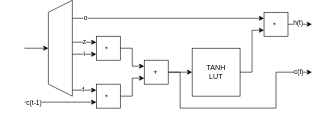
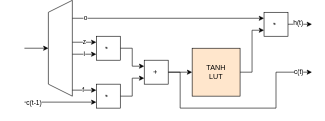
  <mxCell id="0" />
  <mxCell id="1" parent="0" />
  <mxCell id="2" value="" style="shape=trapezoid;perimeter=trapezoidPerimeter;whiteSpace=wrap;html=1;fixedSize=1;rotation=-90;" vertex="1" parent="1"><mxGeometry x="20" y="60" width="160" height="40" as="geometry" /></mxCell>
  <mxCell id="3" value="" style="endArrow=classic;html=1;rounded=0;" edge="1" parent="1" target="2"><mxGeometry width="50" height="50" relative="1" as="geometry"><mxPoint x="40" y="80" as="sourcePoint" /><mxPoint x="140" y="-50" as="targetPoint" /></mxGeometry></mxCell>
  <mxCell id="4" style="edgeStyle=orthogonalEdgeStyle;rounded=0;orthogonalLoop=1;jettySize=auto;html=1;entryX=0.25;entryY=0;entryDx=0;entryDy=0;" edge="1" parent="1" source="5" target="17"><mxGeometry relative="1" as="geometry" /></mxCell>
  <mxCell id="5" value="*" style="whiteSpace=wrap;html=1;aspect=fixed;rotation=-90;" vertex="1" parent="1"><mxGeometry x="160" y="140" width="40" height="40" as="geometry" /></mxCell>
  <mxCell id="6" value="" style="endArrow=classic;html=1;rounded=0;entryX=0.75;entryY=0;entryDx=0;entryDy=0;" edge="1" parent="1" target="5"><mxGeometry width="50" height="50" relative="1" as="geometry"><mxPoint x="120" y="150" as="sourcePoint" /><mxPoint x="140" y="-50" as="targetPoint" /></mxGeometry></mxCell>
  <mxCell id="7" value="f" style="edgeLabel;html=1;align=center;verticalAlign=middle;resizable=0;points=[];" vertex="1" connectable="0" parent="6"><mxGeometry x="-0.136" y="1" relative="1" as="geometry"><mxPoint as="offset" /></mxGeometry></mxCell>
  <mxCell id="8" style="edgeStyle=orthogonalEdgeStyle;rounded=0;orthogonalLoop=1;jettySize=auto;html=1;entryX=0.75;entryY=0;entryDx=0;entryDy=0;" edge="1" parent="1" source="9" target="17"><mxGeometry relative="1" as="geometry" /></mxCell>
  <mxCell id="9" value="*" style="whiteSpace=wrap;html=1;aspect=fixed;rotation=-90;" vertex="1" parent="1"><mxGeometry x="160" y="60" width="40" height="40" as="geometry" /></mxCell>
  <mxCell id="10" value="" style="endArrow=classic;html=1;rounded=0;entryX=0.75;entryY=0;entryDx=0;entryDy=0;" edge="1" parent="1"><mxGeometry width="50" height="50" relative="1" as="geometry"><mxPoint x="120" y="90" as="sourcePoint" /><mxPoint x="160" y="90" as="targetPoint" /></mxGeometry></mxCell>
  <mxCell id="11" value="i" style="edgeLabel;html=1;align=center;verticalAlign=middle;resizable=0;points=[];" vertex="1" connectable="0" parent="10"><mxGeometry x="0.007" relative="1" as="geometry"><mxPoint x="-1" y="-1" as="offset" /></mxGeometry></mxCell>
  <mxCell id="12" value="" style="endArrow=classic;html=1;rounded=0;entryX=0.75;entryY=0;entryDx=0;entryDy=0;" edge="1" parent="1"><mxGeometry width="50" height="50" relative="1" as="geometry"><mxPoint x="120" y="70" as="sourcePoint" /><mxPoint x="160" y="70" as="targetPoint" /></mxGeometry></mxCell>
  <mxCell id="13" value="z" style="edgeLabel;html=1;align=center;verticalAlign=middle;resizable=0;points=[];" vertex="1" connectable="0" parent="12"><mxGeometry x="0.093" relative="1" as="geometry"><mxPoint x="-3" y="-2" as="offset" /></mxGeometry></mxCell>
  <mxCell id="14" style="edgeStyle=orthogonalEdgeStyle;rounded=0;orthogonalLoop=1;jettySize=auto;html=1;entryX=0;entryY=0.5;entryDx=0;entryDy=0;" edge="1" parent="1" source="17" target="19"><mxGeometry relative="1" as="geometry" /></mxCell>
  <mxCell id="15" style="edgeStyle=orthogonalEdgeStyle;rounded=0;orthogonalLoop=1;jettySize=auto;html=1;" edge="1" parent="1" source="17"><mxGeometry relative="1" as="geometry"><mxPoint x="520" y="120" as="targetPoint" /><Array as="points"><mxPoint x="300" y="120" /><mxPoint x="300" y="180" /><mxPoint x="460" y="180" /><mxPoint x="460" y="120" /></Array></mxGeometry></mxCell>
  <mxCell id="16" value="c(t)" style="edgeLabel;html=1;align=center;verticalAlign=middle;resizable=0;points=[];" vertex="1" connectable="0" parent="15"><mxGeometry x="0.855" y="-2" relative="1" as="geometry"><mxPoint x="3" y="-4" as="offset" /></mxGeometry></mxCell>
  <mxCell id="17" value="+" style="whiteSpace=wrap;html=1;aspect=fixed;rotation=-90;" vertex="1" parent="1"><mxGeometry x="240" y="100" width="40" height="40" as="geometry" /></mxCell>
  <mxCell id="18" style="edgeStyle=orthogonalEdgeStyle;rounded=0;orthogonalLoop=1;jettySize=auto;html=1;entryX=0.25;entryY=0;entryDx=0;entryDy=0;" edge="1" parent="1" source="19" target="22"><mxGeometry relative="1" as="geometry"><Array as="points"><mxPoint x="420" y="120" /><mxPoint x="420" y="50" /></Array></mxGeometry></mxCell>
- <mxCell id="19" value="&lt;div&gt;TANH&lt;/div&gt;&lt;div&gt;LUT&lt;br&gt;&lt;/div&gt;" style="whiteSpace=wrap;html=1;aspect=fixed;rotation=0;" vertex="1" parent="1"><mxGeometry x="320" y="80" width="80" height="80" as="geometry" /></mxCell>
+ <mxCell id="19" value="&lt;div&gt;TANH&lt;/div&gt;&lt;div&gt;LUT&lt;br&gt;&lt;/div&gt;" style="whiteSpace=wrap;html=1;aspect=fixed;rotation=0;fillColor=#ffe6cc;" vertex="1" parent="1"><mxGeometry x="320" y="80" width="80" height="80" as="geometry" /></mxCell>
  <mxCell id="20" style="edgeStyle=orthogonalEdgeStyle;rounded=0;orthogonalLoop=1;jettySize=auto;html=1;" edge="1" parent="1" source="22"><mxGeometry relative="1" as="geometry"><mxPoint x="520" y="40" as="targetPoint" /></mxGeometry></mxCell>
  <mxCell id="21" value="h(t)" style="edgeLabel;html=1;align=center;verticalAlign=middle;resizable=0;points=[];" vertex="1" connectable="0" parent="20"><mxGeometry x="0.07" y="-4" relative="1" as="geometry"><mxPoint x="-5" y="-7" as="offset" /></mxGeometry></mxCell>
  <mxCell id="22" value="*" style="whiteSpace=wrap;html=1;aspect=fixed;rotation=-90;" vertex="1" parent="1"><mxGeometry x="440" y="20" width="40" height="40" as="geometry" /></mxCell>
  <mxCell id="23" value="" style="endArrow=classic;html=1;rounded=0;entryX=0.75;entryY=0;entryDx=0;entryDy=0;" edge="1" parent="1" target="22"><mxGeometry width="50" height="50" relative="1" as="geometry"><mxPoint x="120" y="30" as="sourcePoint" /><mxPoint x="290" y="-50" as="targetPoint" /></mxGeometry></mxCell>
  <mxCell id="24" value="o" style="edgeLabel;html=1;align=center;verticalAlign=middle;resizable=0;points=[];" vertex="1" connectable="0" parent="23"><mxGeometry x="-0.871" relative="1" as="geometry"><mxPoint y="-2" as="offset" /></mxGeometry></mxCell>
  <mxCell id="25" value="" style="endArrow=classic;html=1;rounded=0;entryX=0.25;entryY=0;entryDx=0;entryDy=0;" edge="1" parent="1" target="5"><mxGeometry width="50" height="50" relative="1" as="geometry"><mxPoint x="40" y="170" as="sourcePoint" /><mxPoint x="110" y="-50" as="targetPoint" /></mxGeometry></mxCell>
  <mxCell id="26" value="c(t-1)" style="edgeLabel;html=1;align=center;verticalAlign=middle;resizable=0;points=[];rotation=0;" vertex="1" connectable="0" parent="25"><mxGeometry x="-0.783" y="-2" relative="1" as="geometry"><mxPoint x="2" y="-2" as="offset" /></mxGeometry></mxCell>
